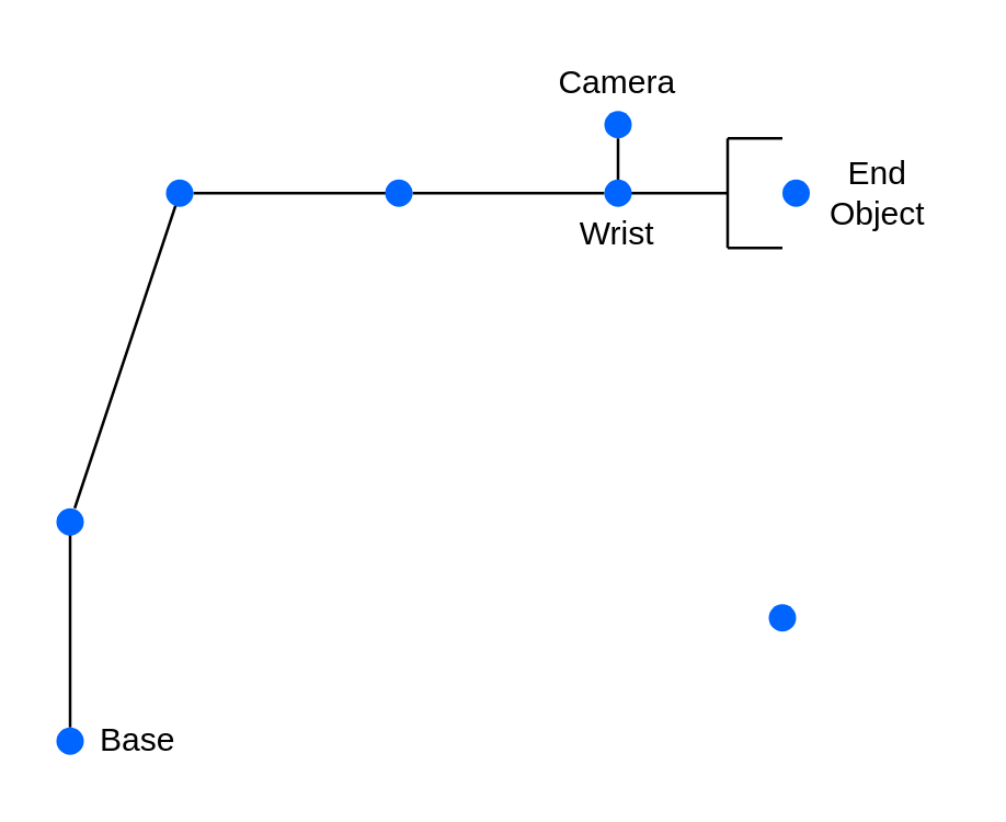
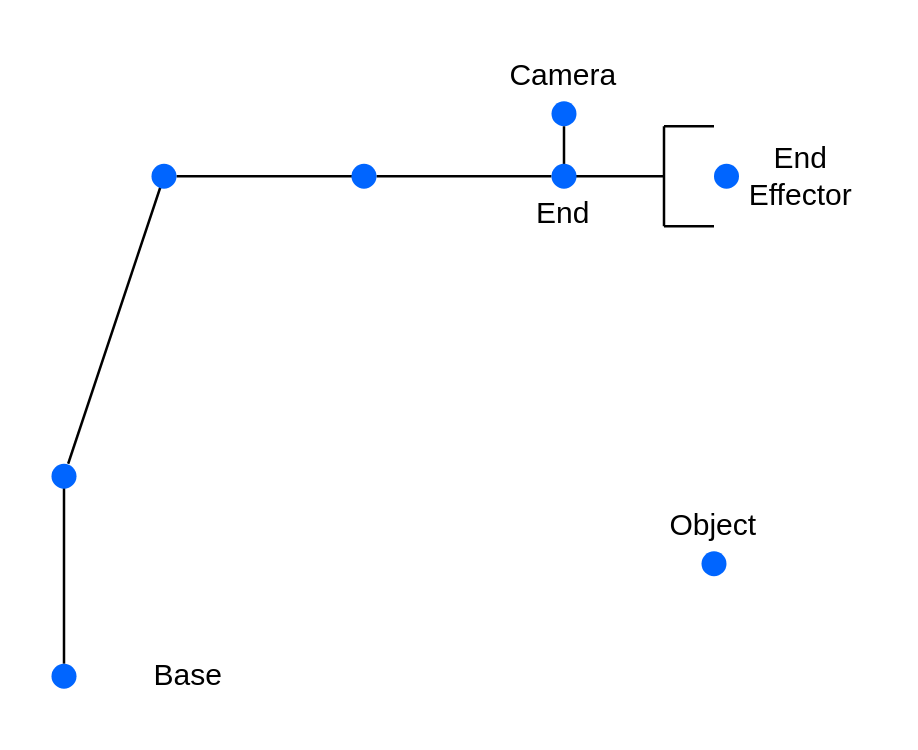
  <mxCell id="0" />
  <mxCell id="1" parent="0" />
  <mxCell id="2" value="" style="endArrow=none;html=1;rounded=0;" edge="1" parent="1" source="6"><mxGeometry width="50" height="50" relative="1" as="geometry"><mxPoint x="25" y="270" as="sourcePoint" /><mxPoint x="25" y="190" as="targetPoint" /></mxGeometry></mxCell>
  <mxCell id="3" value="" style="endArrow=none;html=1;rounded=0;" edge="1" parent="1" source="7"><mxGeometry width="50" height="50" relative="1" as="geometry"><mxPoint x="25" y="190" as="sourcePoint" /><mxPoint x="65" y="70" as="targetPoint" /></mxGeometry></mxCell>
  <mxCell id="4" value="" style="endArrow=none;html=1;rounded=0;" edge="1" parent="1" source="8"><mxGeometry width="50" height="50" relative="1" as="geometry"><mxPoint x="65" y="70" as="sourcePoint" /><mxPoint x="145" y="70" as="targetPoint" /></mxGeometry></mxCell>
  <mxCell id="5" value="" style="endArrow=none;html=1;rounded=0;" edge="1" parent="1" source="9" target="16"><mxGeometry width="50" height="50" relative="1" as="geometry"><mxPoint x="145" y="70" as="sourcePoint" /><mxPoint x="225" y="70" as="targetPoint" /></mxGeometry></mxCell>
  <mxCell id="6" value="" style="shape=ellipse;fillColor=#0065FF;strokeColor=none;html=1;sketch=0;" vertex="1" parent="1"><mxGeometry x="20" y="265" width="10" height="10" as="geometry" /></mxCell>
  <mxCell id="7" value="" style="shape=ellipse;fillColor=#0065FF;strokeColor=none;html=1;sketch=0;" vertex="1" parent="1"><mxGeometry x="20" y="185" width="10" height="10" as="geometry" /></mxCell>
  <mxCell id="8" value="" style="shape=ellipse;fillColor=#0065FF;strokeColor=none;html=1;sketch=0;" vertex="1" parent="1"><mxGeometry x="60" y="65" width="10" height="10" as="geometry" /></mxCell>
  <mxCell id="9" value="" style="shape=ellipse;fillColor=#0065FF;strokeColor=none;html=1;sketch=0;" vertex="1" parent="1"><mxGeometry x="140" y="65" width="10" height="10" as="geometry" /></mxCell>
  <mxCell id="10" value="" style="shape=ellipse;fillColor=#0065FF;strokeColor=none;html=1;sketch=0;" vertex="1" parent="1"><mxGeometry x="220" y="40" width="10" height="10" as="geometry" /></mxCell>
  <mxCell id="11" value="" style="endArrow=none;html=1;rounded=0;entryX=0.5;entryY=1;entryDx=0;entryDy=0;" edge="1" parent="1" target="10"><mxGeometry width="50" height="50" relative="1" as="geometry"><mxPoint x="225" y="70" as="sourcePoint" /><mxPoint x="75" y="220" as="targetPoint" /></mxGeometry></mxCell>
  <mxCell id="12" value="" style="endArrow=none;html=1;rounded=0;" edge="1" parent="1"><mxGeometry width="50" height="50" relative="1" as="geometry"><mxPoint x="225" y="70" as="sourcePoint" /><mxPoint x="265" y="70" as="targetPoint" /></mxGeometry></mxCell>
  <mxCell id="13" value="" style="endArrow=none;html=1;rounded=0;" edge="1" parent="1"><mxGeometry width="50" height="50" relative="1" as="geometry"><mxPoint x="265" y="50" as="sourcePoint" /><mxPoint x="265" y="90" as="targetPoint" /></mxGeometry></mxCell>
  <mxCell id="14" value="" style="endArrow=none;html=1;rounded=0;" edge="1" parent="1"><mxGeometry width="50" height="50" relative="1" as="geometry"><mxPoint x="265" y="50" as="sourcePoint" /><mxPoint x="285" y="50" as="targetPoint" /></mxGeometry></mxCell>
  <mxCell id="15" value="" style="endArrow=none;html=1;rounded=0;" edge="1" parent="1"><mxGeometry width="50" height="50" relative="1" as="geometry"><mxPoint x="265" y="90" as="sourcePoint" /><mxPoint x="285" y="90" as="targetPoint" /></mxGeometry></mxCell>
  <mxCell id="16" value="" style="shape=ellipse;fillColor=#0065FF;strokeColor=none;html=1;sketch=0;" vertex="1" parent="1"><mxGeometry x="220" y="65" width="10" height="10" as="geometry" /></mxCell>
  <mxCell id="17" value="Camera" style="text;html=1;strokeColor=none;fillColor=none;align=center;verticalAlign=middle;whiteSpace=wrap;rounded=0;" vertex="1" parent="1"><mxGeometry x="195" y="20" width="60" height="20" as="geometry" /></mxCell>
- <mxCell id="18" value="Wrist" style="text;html=1;strokeColor=none;fillColor=none;align=center;verticalAlign=middle;whiteSpace=wrap;rounded=0;" vertex="1" parent="1"><mxGeometry x="195" y="75" width="60" height="20" as="geometry" /></mxCell>
+ <mxCell id="18" value="End" style="text;html=1;strokeColor=none;fillColor=none;align=center;verticalAlign=middle;whiteSpace=wrap;rounded=0;" vertex="1" parent="1"><mxGeometry x="195" y="75" width="60" height="20" as="geometry" /></mxCell>
  <mxCell id="19" value="" style="shape=ellipse;fillColor=#0065FF;strokeColor=none;html=1;sketch=0;" vertex="1" parent="1"><mxGeometry x="285" y="65" width="10" height="10" as="geometry" /></mxCell>
- <mxCell id="20" value="End Object" style="text;html=1;strokeColor=none;fillColor=none;align=center;verticalAlign=middle;whiteSpace=wrap;rounded=0;" vertex="1" parent="1"><mxGeometry x="295" y="57.5" width="50" height="25" as="geometry" /></mxCell>
- <mxCell id="21" value="Base" style="text;html=1;strokeColor=none;fillColor=none;align=center;verticalAlign=middle;whiteSpace=wrap;rounded=0;" vertex="1" parent="1"><mxGeometry x="30" y="262.5" width="40" height="15" as="geometry" /></mxCell>
+ <mxCell id="20" value="End Effector" style="text;html=1;strokeColor=none;fillColor=none;align=center;verticalAlign=middle;whiteSpace=wrap;rounded=0;" vertex="1" parent="1"><mxGeometry x="295" y="57.5" width="50" height="25" as="geometry" /></mxCell>
+ <mxCell id="21" value="Base" style="text;html=1;strokeColor=none;fillColor=none;align=center;verticalAlign=middle;whiteSpace=wrap;rounded=0;" vertex="1" parent="1"><mxGeometry x="55" y="262.5" width="40" height="15" as="geometry" /></mxCell>
  <mxCell id="22" value="" style="shape=ellipse;fillColor=#0065FF;strokeColor=none;html=1;sketch=0;" vertex="1" parent="1"><mxGeometry x="280" y="220" width="10" height="10" as="geometry" /></mxCell>
+ <mxCell id="23" value="Object" style="text;html=1;strokeColor=none;fillColor=none;align=center;verticalAlign=middle;whiteSpace=wrap;rounded=0;" vertex="1" parent="1"><mxGeometry x="255" y="200" width="60" height="20" as="geometry" /></mxCell>
